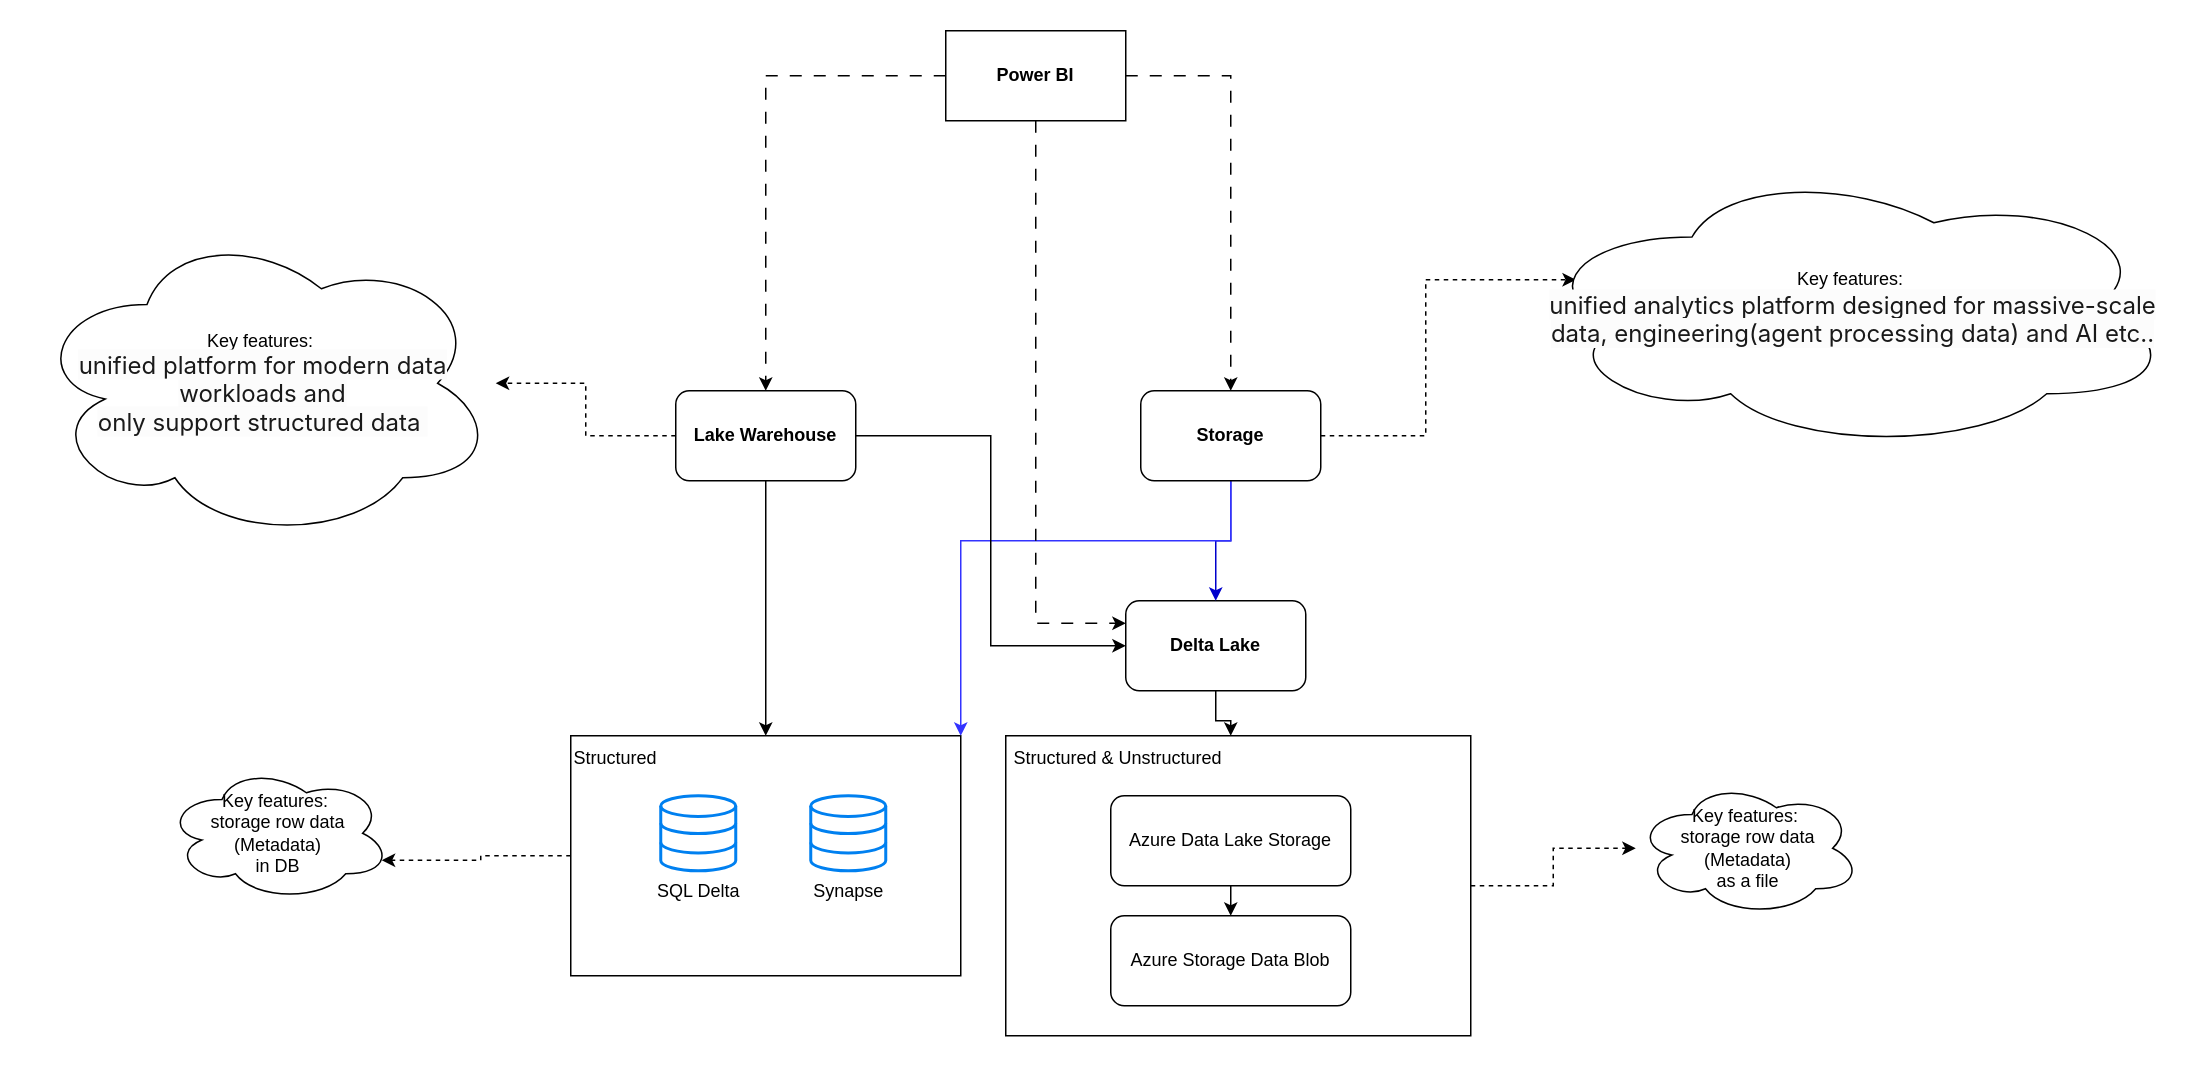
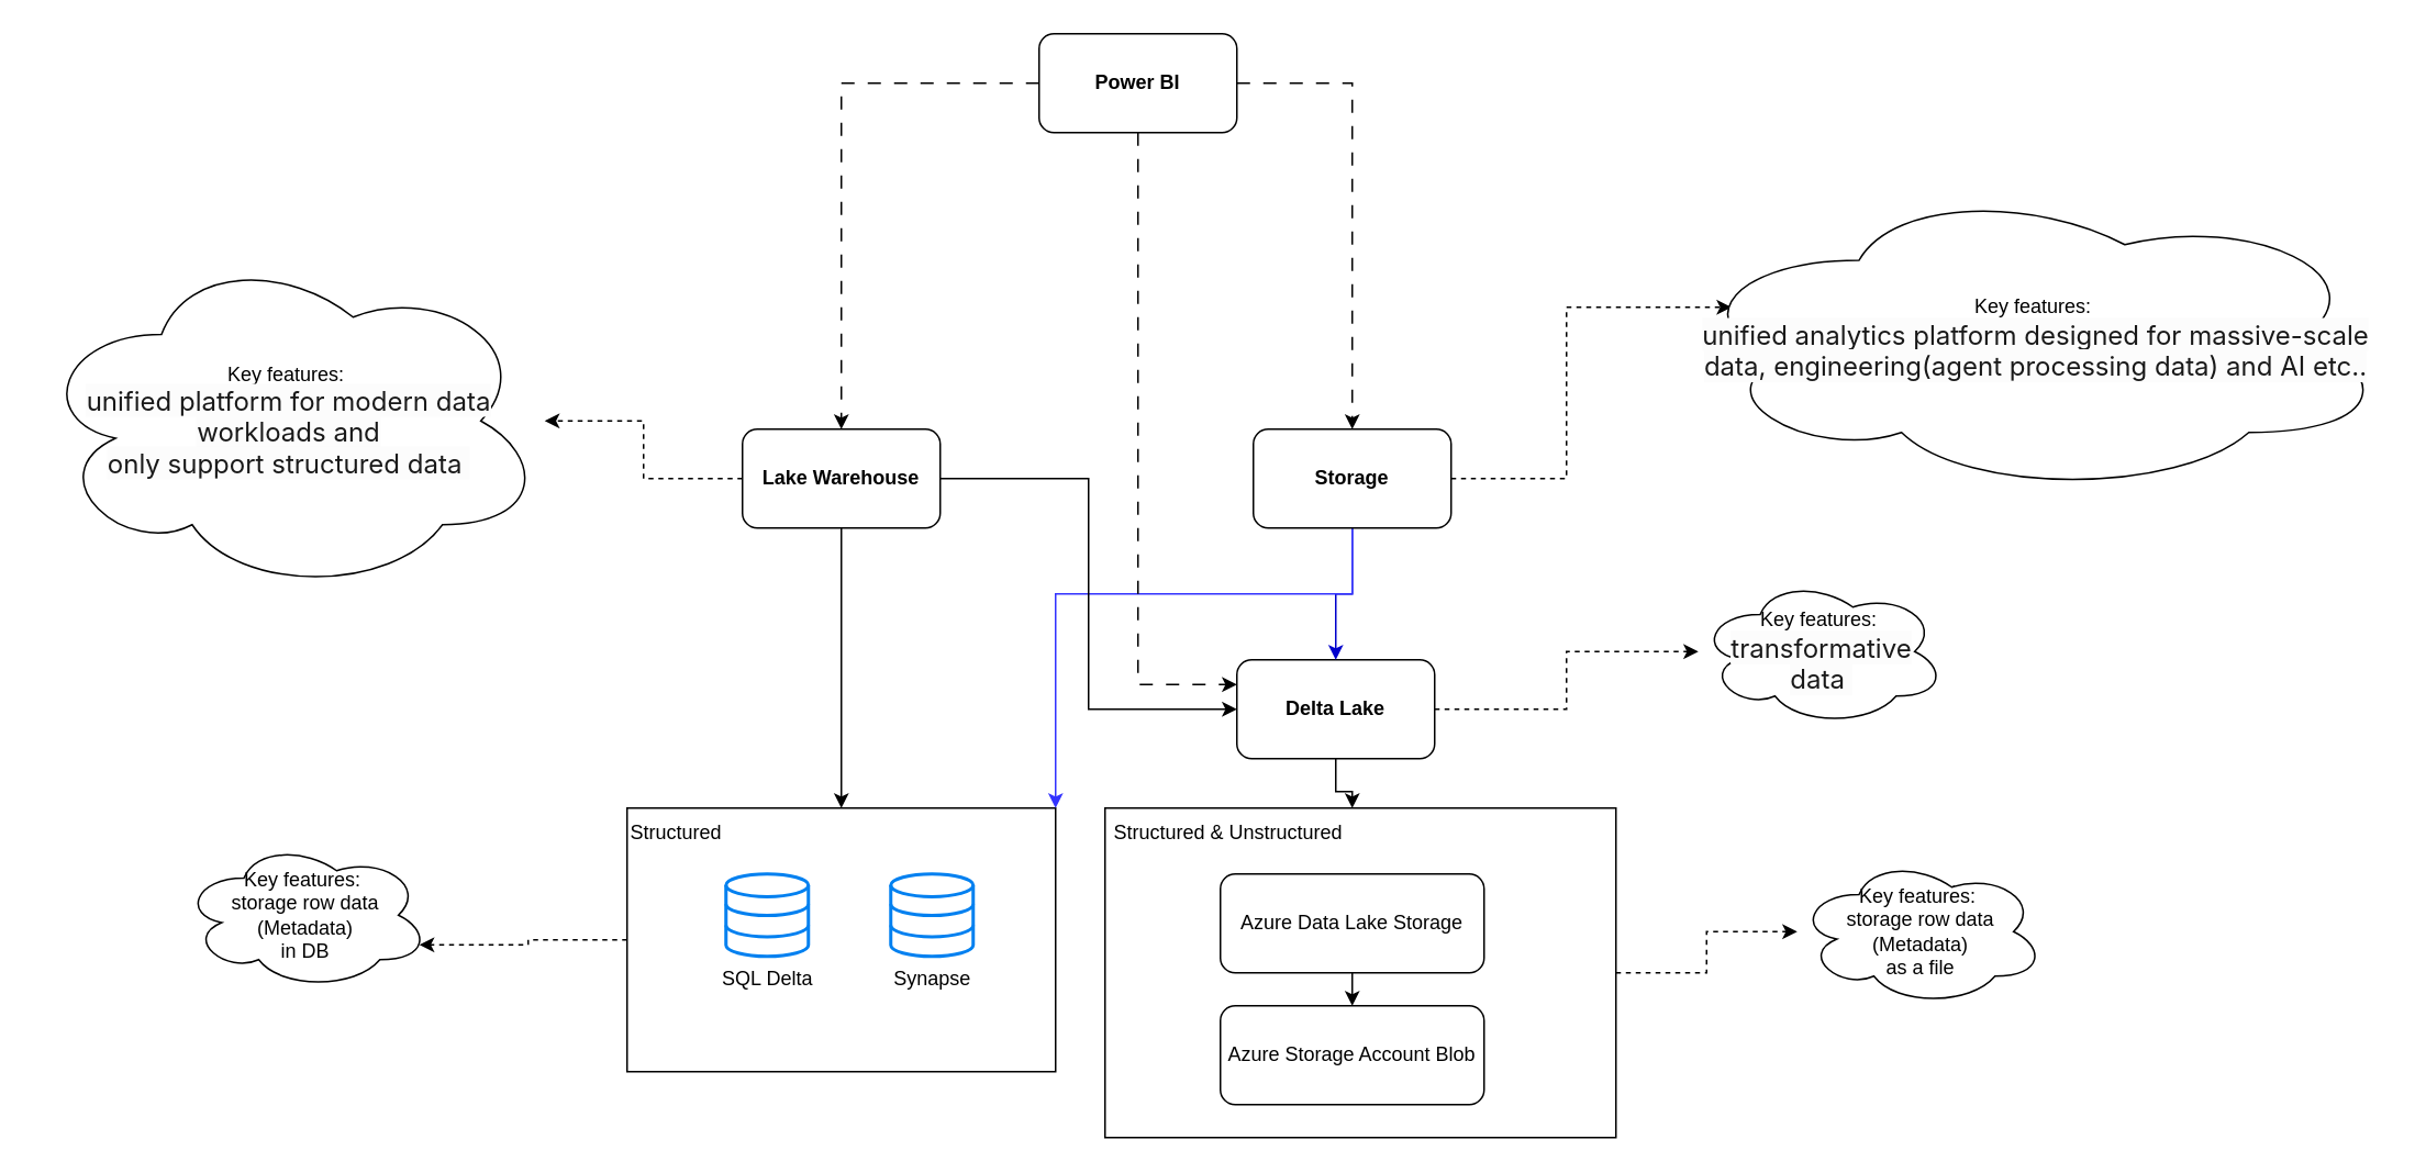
  <mxCell id="0" />
  <mxCell id="1" parent="0" />
  <mxCell id="2" style="edgeStyle=orthogonalEdgeStyle;rounded=0;orthogonalLoop=1;jettySize=auto;html=1;dashed=1;" edge="1" parent="1" source="3" target="22"><mxGeometry relative="1" as="geometry" /></mxCell>
  <mxCell id="3" value="" style="rounded=0;whiteSpace=wrap;html=1;align=left;" vertex="1" parent="1"><mxGeometry x="670" y="490" width="310" height="200" as="geometry" /></mxCell>
  <mxCell id="4" value="" style="rounded=0;whiteSpace=wrap;html=1;align=left;" vertex="1" parent="1"><mxGeometry x="380" y="490" width="260" height="160" as="geometry" /></mxCell>
  <mxCell id="5" style="edgeStyle=orthogonalEdgeStyle;rounded=0;orthogonalLoop=1;jettySize=auto;html=1;entryX=1;entryY=0;entryDx=0;entryDy=0;" edge="1" parent="1" source="7" target="21"><mxGeometry relative="1" as="geometry" /></mxCell>
+ <mxCell id="6" style="edgeStyle=orthogonalEdgeStyle;rounded=0;orthogonalLoop=1;jettySize=auto;html=1;dashed=1;" edge="1" parent="1" source="7" target="25"><mxGeometry relative="1" as="geometry" /></mxCell>
  <mxCell id="7" value="Delta Lake" style="rounded=1;whiteSpace=wrap;html=1;fontStyle=1" vertex="1" parent="1"><mxGeometry x="750" y="400" width="120" height="60" as="geometry" /></mxCell>
  <mxCell id="8" style="edgeStyle=orthogonalEdgeStyle;rounded=0;orthogonalLoop=1;jettySize=auto;html=1;entryX=0.5;entryY=0;entryDx=0;entryDy=0;" edge="1" parent="1" target="9"><mxGeometry relative="1" as="geometry"><mxPoint x="820" y="590" as="sourcePoint" /></mxGeometry></mxCell>
- <mxCell id="9" value="&lt;span style=&quot;text-wrap-mode: nowrap;&quot;&gt;Azure S&lt;/span&gt;&lt;span style=&quot;color: light-dark(rgb(0, 0, 0), rgb(255, 255, 255)); text-wrap-mode: nowrap; background-color: transparent;&quot;&gt;torage Data Blob&lt;/span&gt;" style="rounded=1;whiteSpace=wrap;html=1;" vertex="1" parent="1"><mxGeometry x="740" y="610" width="160" height="60" as="geometry" /></mxCell>
+ <mxCell id="9" value="&lt;span style=&quot;text-wrap-mode: nowrap;&quot;&gt;Azure S&lt;/span&gt;&lt;span style=&quot;color: light-dark(rgb(0, 0, 0), rgb(255, 255, 255)); text-wrap-mode: nowrap; background-color: transparent;&quot;&gt;torage Account Blob&lt;/span&gt;" style="rounded=1;whiteSpace=wrap;html=1;" vertex="1" parent="1"><mxGeometry x="740" y="610" width="160" height="60" as="geometry" /></mxCell>
  <mxCell id="10" style="edgeStyle=orthogonalEdgeStyle;rounded=0;orthogonalLoop=1;jettySize=auto;html=1;entryX=0.5;entryY=0;entryDx=0;entryDy=0;strokeColor=#0000CC;" edge="1" parent="1" source="13" target="7"><mxGeometry relative="1" as="geometry" /></mxCell>
  <mxCell id="11" style="edgeStyle=orthogonalEdgeStyle;rounded=0;orthogonalLoop=1;jettySize=auto;html=1;entryX=1;entryY=0;entryDx=0;entryDy=0;strokeColor=#3333FF;" edge="1" parent="1" source="13" target="4"><mxGeometry relative="1" as="geometry"><Array as="points"><mxPoint x="820" y="360" /><mxPoint x="640" y="360" /></Array></mxGeometry></mxCell>
  <mxCell id="12" style="edgeStyle=orthogonalEdgeStyle;rounded=0;orthogonalLoop=1;jettySize=auto;html=1;entryX=0.07;entryY=0.4;entryDx=0;entryDy=0;entryPerimeter=0;dashed=1;" edge="1" parent="1" source="13" target="27"><mxGeometry relative="1" as="geometry"><mxPoint x="1020" y="260" as="targetPoint" /></mxGeometry></mxCell>
  <mxCell id="13" value="Storage" style="rounded=1;whiteSpace=wrap;html=1;fontStyle=1" vertex="1" parent="1"><mxGeometry x="760" y="260" width="120" height="60" as="geometry" /></mxCell>
  <mxCell id="14" style="edgeStyle=orthogonalEdgeStyle;rounded=0;orthogonalLoop=1;jettySize=auto;html=1;entryX=0.5;entryY=0;entryDx=0;entryDy=0;" edge="1" parent="1" source="17" target="4"><mxGeometry relative="1" as="geometry" /></mxCell>
  <mxCell id="15" style="edgeStyle=orthogonalEdgeStyle;rounded=0;orthogonalLoop=1;jettySize=auto;html=1;entryX=0;entryY=0.5;entryDx=0;entryDy=0;" edge="1" parent="1" source="17" target="7"><mxGeometry relative="1" as="geometry" /></mxCell>
  <mxCell id="16" style="edgeStyle=orthogonalEdgeStyle;rounded=0;orthogonalLoop=1;jettySize=auto;html=1;dashed=1;" edge="1" parent="1" source="17" target="26"><mxGeometry relative="1" as="geometry" /></mxCell>
  <mxCell id="17" value="Lake Warehouse" style="rounded=1;whiteSpace=wrap;html=1;fontStyle=1" vertex="1" parent="1"><mxGeometry x="450" y="260" width="120" height="60" as="geometry" /></mxCell>
  <mxCell id="18" value="SQL Delta" style="html=1;verticalLabelPosition=bottom;align=center;labelBackgroundColor=#ffffff;verticalAlign=top;strokeWidth=2;strokeColor=#0080F0;shadow=0;dashed=0;shape=mxgraph.ios7.icons.data;" vertex="1" parent="1"><mxGeometry x="440" y="530" width="50" height="50" as="geometry" /></mxCell>
  <mxCell id="19" value="Synapse" style="html=1;verticalLabelPosition=bottom;align=center;labelBackgroundColor=#ffffff;verticalAlign=top;strokeWidth=2;strokeColor=#0080F0;shadow=0;dashed=0;shape=mxgraph.ios7.icons.data;" vertex="1" parent="1"><mxGeometry x="540" y="530" width="50" height="50" as="geometry" /></mxCell>
  <mxCell id="20" value="&lt;span style=&quot;text-align: left;&quot;&gt;Structured&lt;/span&gt;" style="text;html=1;align=center;verticalAlign=middle;whiteSpace=wrap;rounded=0;" vertex="1" parent="1"><mxGeometry x="380" y="490" width="60" height="30" as="geometry" /></mxCell>
  <mxCell id="21" value="&lt;span style=&quot;text-align: left;&quot;&gt;Structured &amp;amp; Unstructured&lt;/span&gt;" style="text;html=1;align=center;verticalAlign=middle;whiteSpace=wrap;rounded=0;" vertex="1" parent="1"><mxGeometry x="670" y="490" width="150" height="30" as="geometry" /></mxCell>
  <mxCell id="22" value="Key features:&amp;nbsp;&lt;div&gt;storage row data&lt;/div&gt;&lt;div&gt;(Metadata)&lt;br&gt;as a file&lt;/div&gt;" style="ellipse;shape=cloud;whiteSpace=wrap;html=1;" vertex="1" parent="1"><mxGeometry x="1090" y="520" width="150" height="90" as="geometry" /></mxCell>
  <mxCell id="23" value="Key features:&amp;nbsp;&lt;div&gt;storage row data&lt;/div&gt;&lt;div&gt;(Metadata)&lt;br&gt;in DB&lt;/div&gt;" style="ellipse;shape=cloud;whiteSpace=wrap;html=1;" vertex="1" parent="1"><mxGeometry x="110" y="510" width="150" height="90" as="geometry" /></mxCell>
  <mxCell id="24" style="edgeStyle=orthogonalEdgeStyle;rounded=0;orthogonalLoop=1;jettySize=auto;html=1;entryX=0.96;entryY=0.7;entryDx=0;entryDy=0;entryPerimeter=0;dashed=1;" edge="1" parent="1" source="4" target="23"><mxGeometry relative="1" as="geometry" /></mxCell>
+ <mxCell id="25" value="Key features:&amp;nbsp;&lt;div&gt;&lt;span style=&quot;color: rgba(0, 0, 0, 0.9); font-family: &amp;quot;PingFang SC&amp;quot;, -apple-system, BlinkMacSystemFont, &amp;quot;Segoe UI&amp;quot;, Roboto, Ubuntu, &amp;quot;Helvetica Neue&amp;quot;, Helvetica, Arial, &amp;quot;Hiragino Sans GB&amp;quot;, &amp;quot;Microsoft YaHei UI&amp;quot;, &amp;quot;Microsoft YaHei&amp;quot;, &amp;quot;Source Han Sans CN&amp;quot;, sans-serif; font-size: 16px; text-align: start; background-color: rgb(252, 252, 252);&quot;&gt;transformative data&amp;nbsp;&lt;/span&gt;&lt;/div&gt;" style="ellipse;shape=cloud;whiteSpace=wrap;html=1;" vertex="1" parent="1"><mxGeometry x="1030" y="350" width="150" height="90" as="geometry" /></mxCell>
  <mxCell id="26" value="Key features:&amp;nbsp;&lt;br&gt;&lt;div&gt;&lt;span style=&quot;color: rgba(0, 0, 0, 0.9); font-family: &amp;quot;PingFang SC&amp;quot;, -apple-system, BlinkMacSystemFont, &amp;quot;Segoe UI&amp;quot;, Roboto, Ubuntu, &amp;quot;Helvetica Neue&amp;quot;, Helvetica, Arial, &amp;quot;Hiragino Sans GB&amp;quot;, &amp;quot;Microsoft YaHei UI&amp;quot;, &amp;quot;Microsoft YaHei&amp;quot;, &amp;quot;Source Han Sans CN&amp;quot;, sans-serif; font-size: 16px; text-align: start; background-color: rgb(252, 252, 252);&quot;&gt;unified platform for modern data workloads and&lt;br&gt;only support structured data&amp;nbsp;&lt;/span&gt;&lt;/div&gt;" style="ellipse;shape=cloud;whiteSpace=wrap;html=1;" vertex="1" parent="1"><mxGeometry x="20" y="150" width="310" height="210" as="geometry" /></mxCell>
  <mxCell id="27" value="Key features:&amp;nbsp;&lt;div&gt;&lt;span style=&quot;color: rgba(0, 0, 0, 0.9); font-family: &amp;quot;PingFang SC&amp;quot;, -apple-system, BlinkMacSystemFont, &amp;quot;Segoe UI&amp;quot;, Roboto, Ubuntu, &amp;quot;Helvetica Neue&amp;quot;, Helvetica, Arial, &amp;quot;Hiragino Sans GB&amp;quot;, &amp;quot;Microsoft YaHei UI&amp;quot;, &amp;quot;Microsoft YaHei&amp;quot;, &amp;quot;Source Han Sans CN&amp;quot;, sans-serif; font-size: 16px; text-align: start; background-color: rgb(252, 252, 252);&quot;&gt;unified analytics platform designed for massive-scale data, engineering(agent processing data) and AI etc..&lt;/span&gt;&lt;/div&gt;" style="ellipse;shape=cloud;whiteSpace=wrap;html=1;" vertex="1" parent="1"><mxGeometry x="1020" y="110" width="430" height="190" as="geometry" /></mxCell>
  <mxCell id="28" value="&lt;span style=&quot;text-wrap-mode: nowrap; background-color: rgb(255, 255, 255);&quot;&gt;Azure Data Lake Storage&lt;/span&gt;" style="rounded=1;whiteSpace=wrap;html=1;" vertex="1" parent="1"><mxGeometry x="740" y="530" width="160" height="60" as="geometry" /></mxCell>
  <mxCell id="29" style="edgeStyle=orthogonalEdgeStyle;rounded=0;orthogonalLoop=1;jettySize=auto;html=1;entryX=0.5;entryY=0;entryDx=0;entryDy=0;dashed=1;dashPattern=8 8;" edge="1" parent="1" source="32" target="13"><mxGeometry relative="1" as="geometry" /></mxCell>
  <mxCell id="30" style="edgeStyle=orthogonalEdgeStyle;rounded=0;orthogonalLoop=1;jettySize=auto;html=1;entryX=0;entryY=0.25;entryDx=0;entryDy=0;dashed=1;dashPattern=8 8;" edge="1" parent="1" source="32" target="7"><mxGeometry relative="1" as="geometry" /></mxCell>
  <mxCell id="31" style="edgeStyle=orthogonalEdgeStyle;rounded=0;orthogonalLoop=1;jettySize=auto;html=1;entryX=0.5;entryY=0;entryDx=0;entryDy=0;dashed=1;dashPattern=8 8;" edge="1" parent="1" source="32" target="17"><mxGeometry relative="1" as="geometry" /></mxCell>
- <mxCell id="32" value="Power BI" style="whiteSpace=wrap;html=1;fontStyle=1;rounded=0;" vertex="1" parent="1"><mxGeometry x="630" y="20" width="120" height="60" as="geometry" /></mxCell>
+ <mxCell id="32" value="Power BI" style="rounded=1;whiteSpace=wrap;html=1;fontStyle=1" vertex="1" parent="1"><mxGeometry x="630" y="20" width="120" height="60" as="geometry" /></mxCell>
